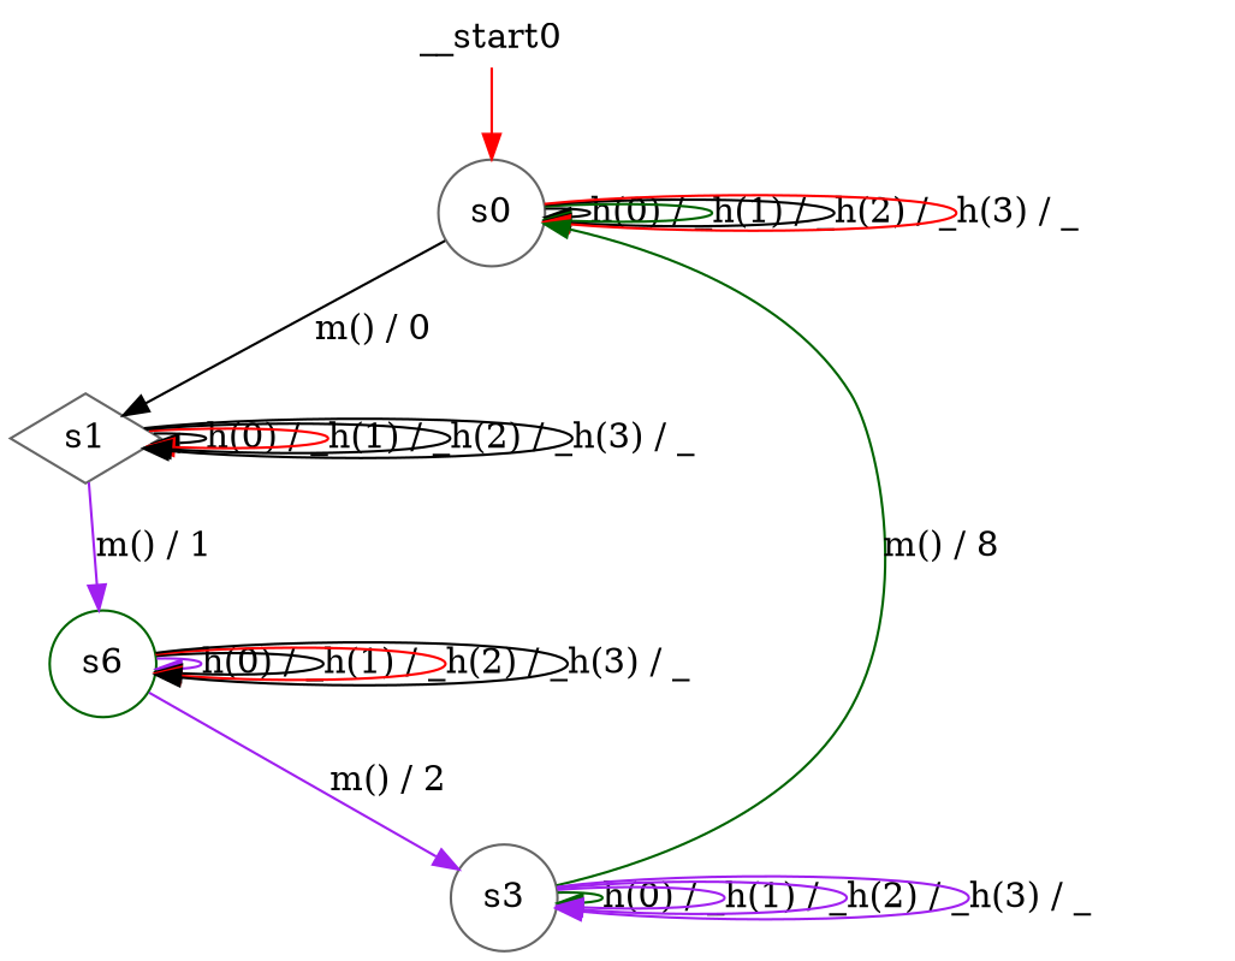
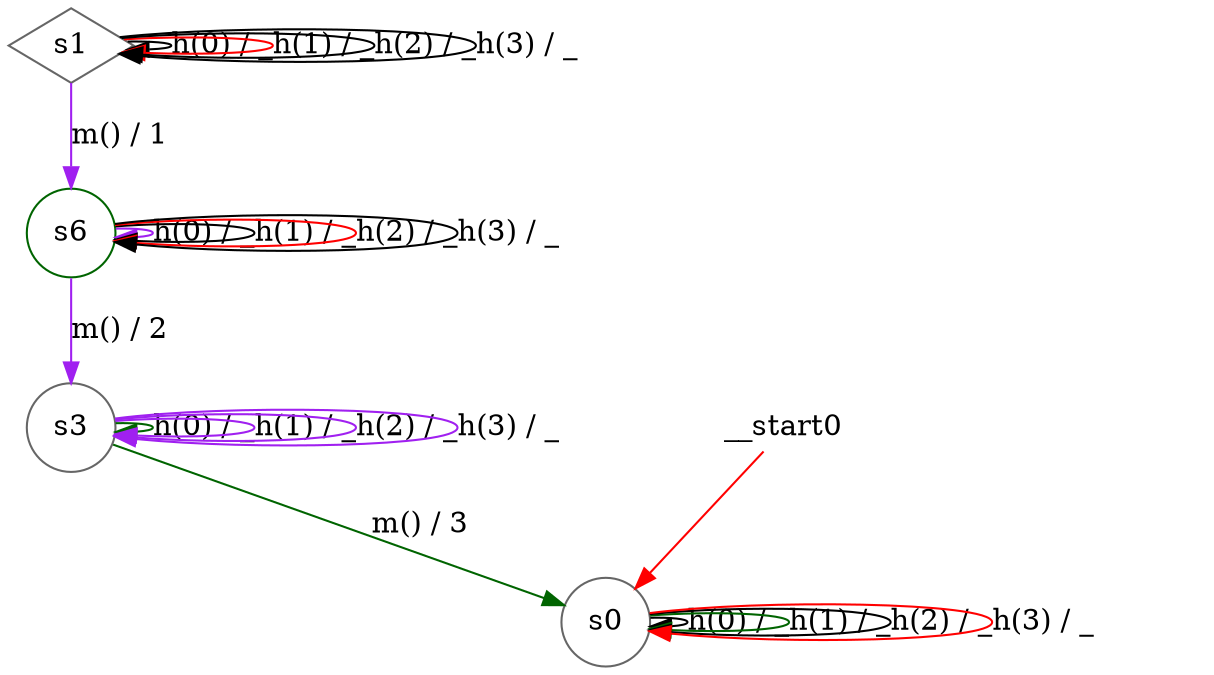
  digraph {
    node [color=gray40 shape=circle]
    edge [color=black]
    n1 [label=s0]
    n2 [label=s1 shape=diamond]
    n3 [color=darkgreen label=s6]
    n4 [label=s3]
    __start0 [height=0 shape=none width=0]
    n1 -> n1 [label="h(0) / _"]
    n1 -> n1 [color=darkgreen label="h(1) / _"]
    n1 -> n1 [label="h(2) / _"]
    n1 -> n1 [color=red label="h(3) / _"]
-   n1 -> n2 [label="m() / 0"]
    n2 -> n2 [label="h(0) / _"]
    n2 -> n2 [color=red label="h(1) / _"]
    n2 -> n2 [label="h(2) / _"]
    n2 -> n2 [label="h(3) / _"]
    n2 -> n3 [color=purple label="m() / 1"]
    n3 -> n3 [color=purple label="h(0) / _"]
    n3 -> n3 [label="h(1) / _"]
    n3 -> n3 [color=red label="h(2) / _"]
    n3 -> n3 [label="h(3) / _"]
    n3 -> n4 [color=purple label="m() / 2"]
-   n4 -> n1 [color=darkgreen label="m() / 8"]
+   n4 -> n1 [color=darkgreen label="m() / 3"]
    n4 -> n4 [color=darkgreen label="h(0) / _"]
    n4 -> n4 [color=purple label="h(1) / _"]
    n4 -> n4 [color=purple label="h(2) / _"]
    n4 -> n4 [color=purple label="h(3) / _"]
    __start0 -> n1 [color=red]
  }
